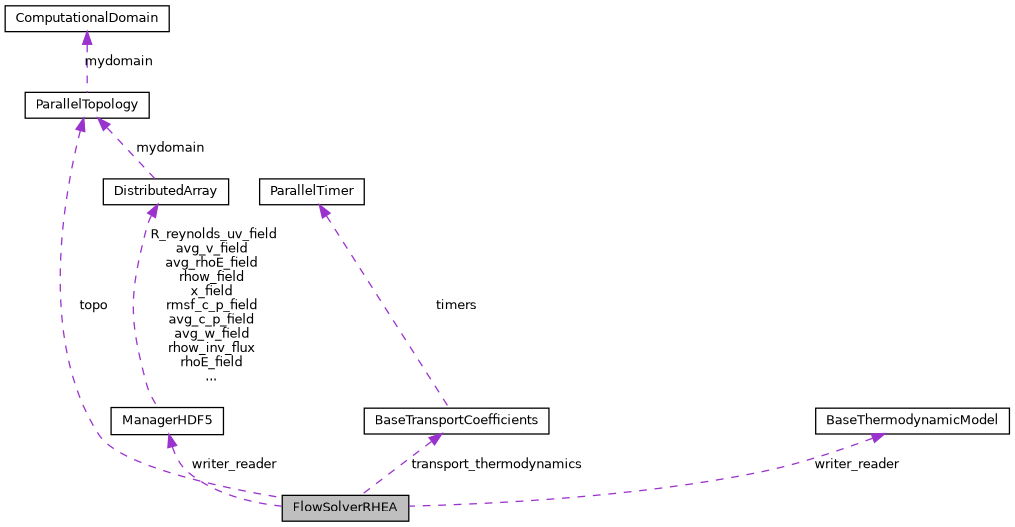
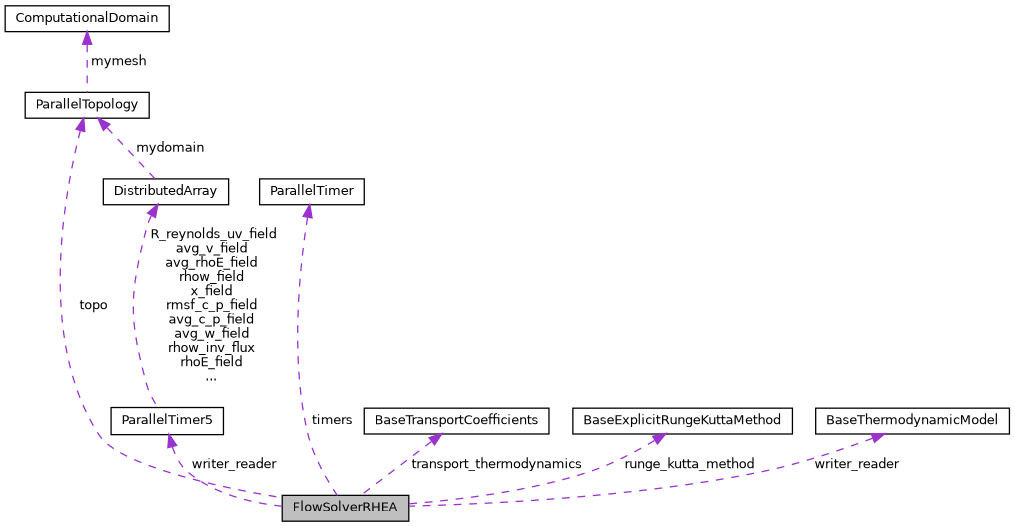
  digraph {
    rankdir=TB
    node [color=black fillcolor=white fontname=Helvetica fontsize=10 shape=record style=filled]
    edge [color=darkorchid3 dir=back fontname=Helvetica fontsize=10 labelfontname=Helvetica labelfontsize=10 style=dashed]
    n1 [fillcolor=grey75 fontcolor=black height=0.2 label=FlowSolverRHEA width=0.4]
    n2 [height=0.2 label=ParallelTopology width=0.4]
    n3 [height=0.2 label=DistributedArray width=0.4]
-   n4 [height=0.2 label=ManagerHDF5 width=0.4]
+   n4 [height=0.2 label=ParallelTimer5 width=0.4]
    n5 [height=0.2 label=ComputationalDomain width=0.4]
    n6 [height=0.2 label=ParallelTimer width=0.4]
    n7 [height=0.2 label=BaseTransportCoefficients width=0.4]
+   n8 [height=0.2 label=BaseExplicitRungeKuttaMethod width=0.4]
    n9 [height=0.2 label=BaseThermodynamicModel width=0.4]
    n2 -> n1 [label=" topo"]
    n2 -> n3 [label=" mydomain"]
    n3 -> n4 [label=" R_reynolds_uv_field\navg_v_field\navg_rhoE_field\nrhow_field\nx_field\nrmsf_c_p_field\navg_c_p_field\navg_w_field\nrhow_inv_flux\nrhoE_field\n..."]
    n4 -> n1 [label=" writer_reader"]
-   n5 -> n2 [label=" mydomain"]
-   n6 -> n7 [label=" timers"]
+   n5 -> n2 [label=" mymesh"]
+   n6 -> n1 [label=" timers"]
    n7 -> n1 [label=" transport_thermodynamics"]
+   n8 -> n1 [label=" runge_kutta_method"]
    n9 -> n1 [label=" writer_reader"]
  }
